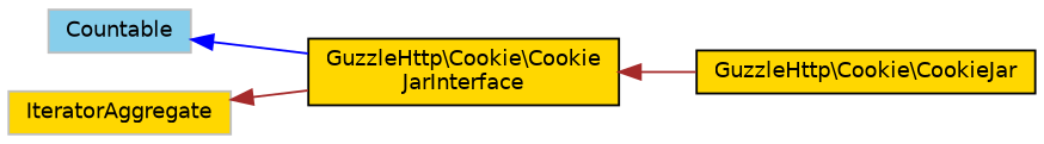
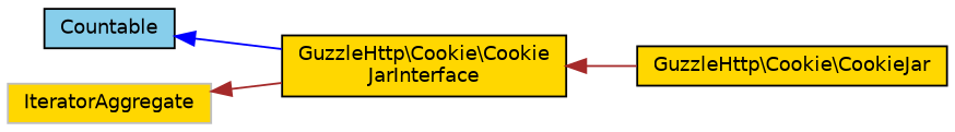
  digraph {
    rankdir=LR
    node [color=black fillcolor=gold fontname=Helvetica fontsize=10 shape=record style=filled]
    edge [color=brown dir=back fontname=Helvetica fontsize=10 labelfontname=Helvetica labelfontsize=10 style=solid]
    n1 [fontcolor=black height=0.2 label="GuzzleHttp\\Cookie\\CookieJar" width=0.4]
    n2 [height=0.2 label="GuzzleHttp\\Cookie\\Cookie\lJarInterface" width=0.4]
-   n3 [color=grey75 fillcolor=skyblue height=0.2 label=Countable width=0.4]
+   n3 [fillcolor=skyblue height=0.2 label=Countable width=0.4]
    n4 [color=grey75 height=0.2 label=IteratorAggregate width=0.4]
    n2 -> n1
    n3 -> n2 [color=blue]
    n4 -> n2
  }
